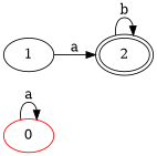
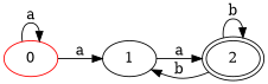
  digraph {
    rankdir=LR
    n1 [color=red label=0]
    n2 [label=1]
    n3 [label=2 peripheries=2]
    n1 -> n1 [label=a]
+   n1 -> n2 [label=a]
    n2 -> n3 [label=a]
+   n3 -> n2 [label=b]
    n3 -> n3 [label=b]
  }
